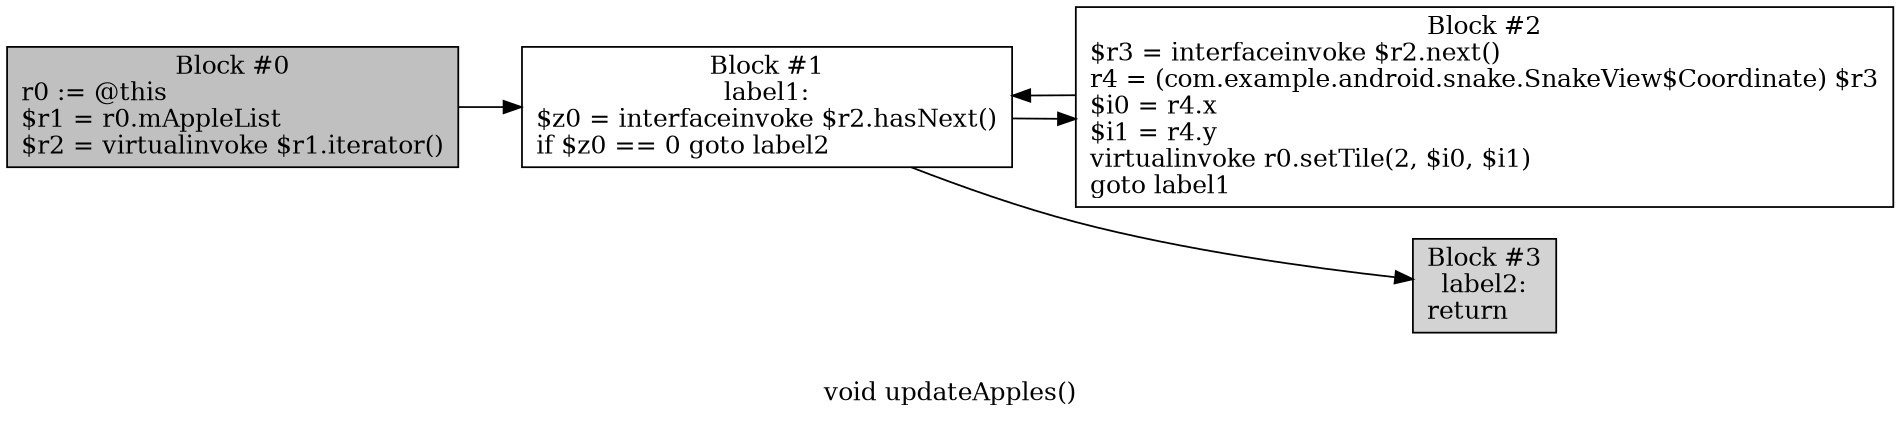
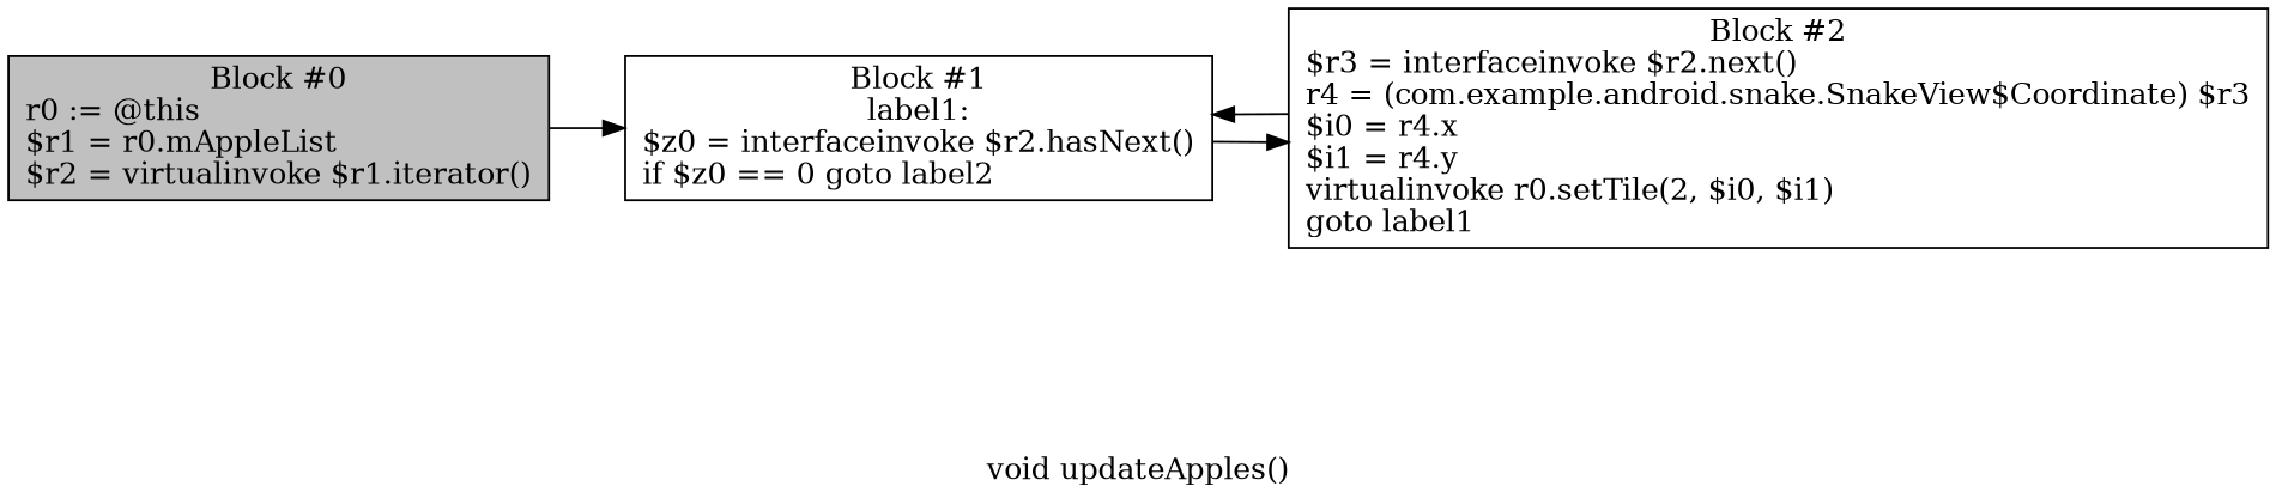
  digraph {
    label="void updateApples()"
    rankdir=LR
    node [shape=box]
    n1 [fillcolor=gray label="Block #0\nr0 := @this\l$r1 = r0.mAppleList\l$r2 = virtualinvoke $r1.iterator()\l" style=filled]
    n2 [label="Block #1\nlabel1:\n$z0 = interfaceinvoke $r2.hasNext()\lif $z0 == 0 goto label2\l"]
    n3 [label="Block #2\n$r3 = interfaceinvoke $r2.next()\lr4 = (com.example.android.snake.SnakeView$Coordinate) $r3\l$i0 = r4.x\l$i1 = r4.y\lvirtualinvoke r0.setTile(2, $i0, $i1)\lgoto label1\l"]
-   n4 [fillcolor=lightgray label="Block #3\nlabel2:\nreturn\l" style=filled]
    n1 -> n2
    n2 -> n3
-   n2 -> n4
    n3 -> n2
  }
